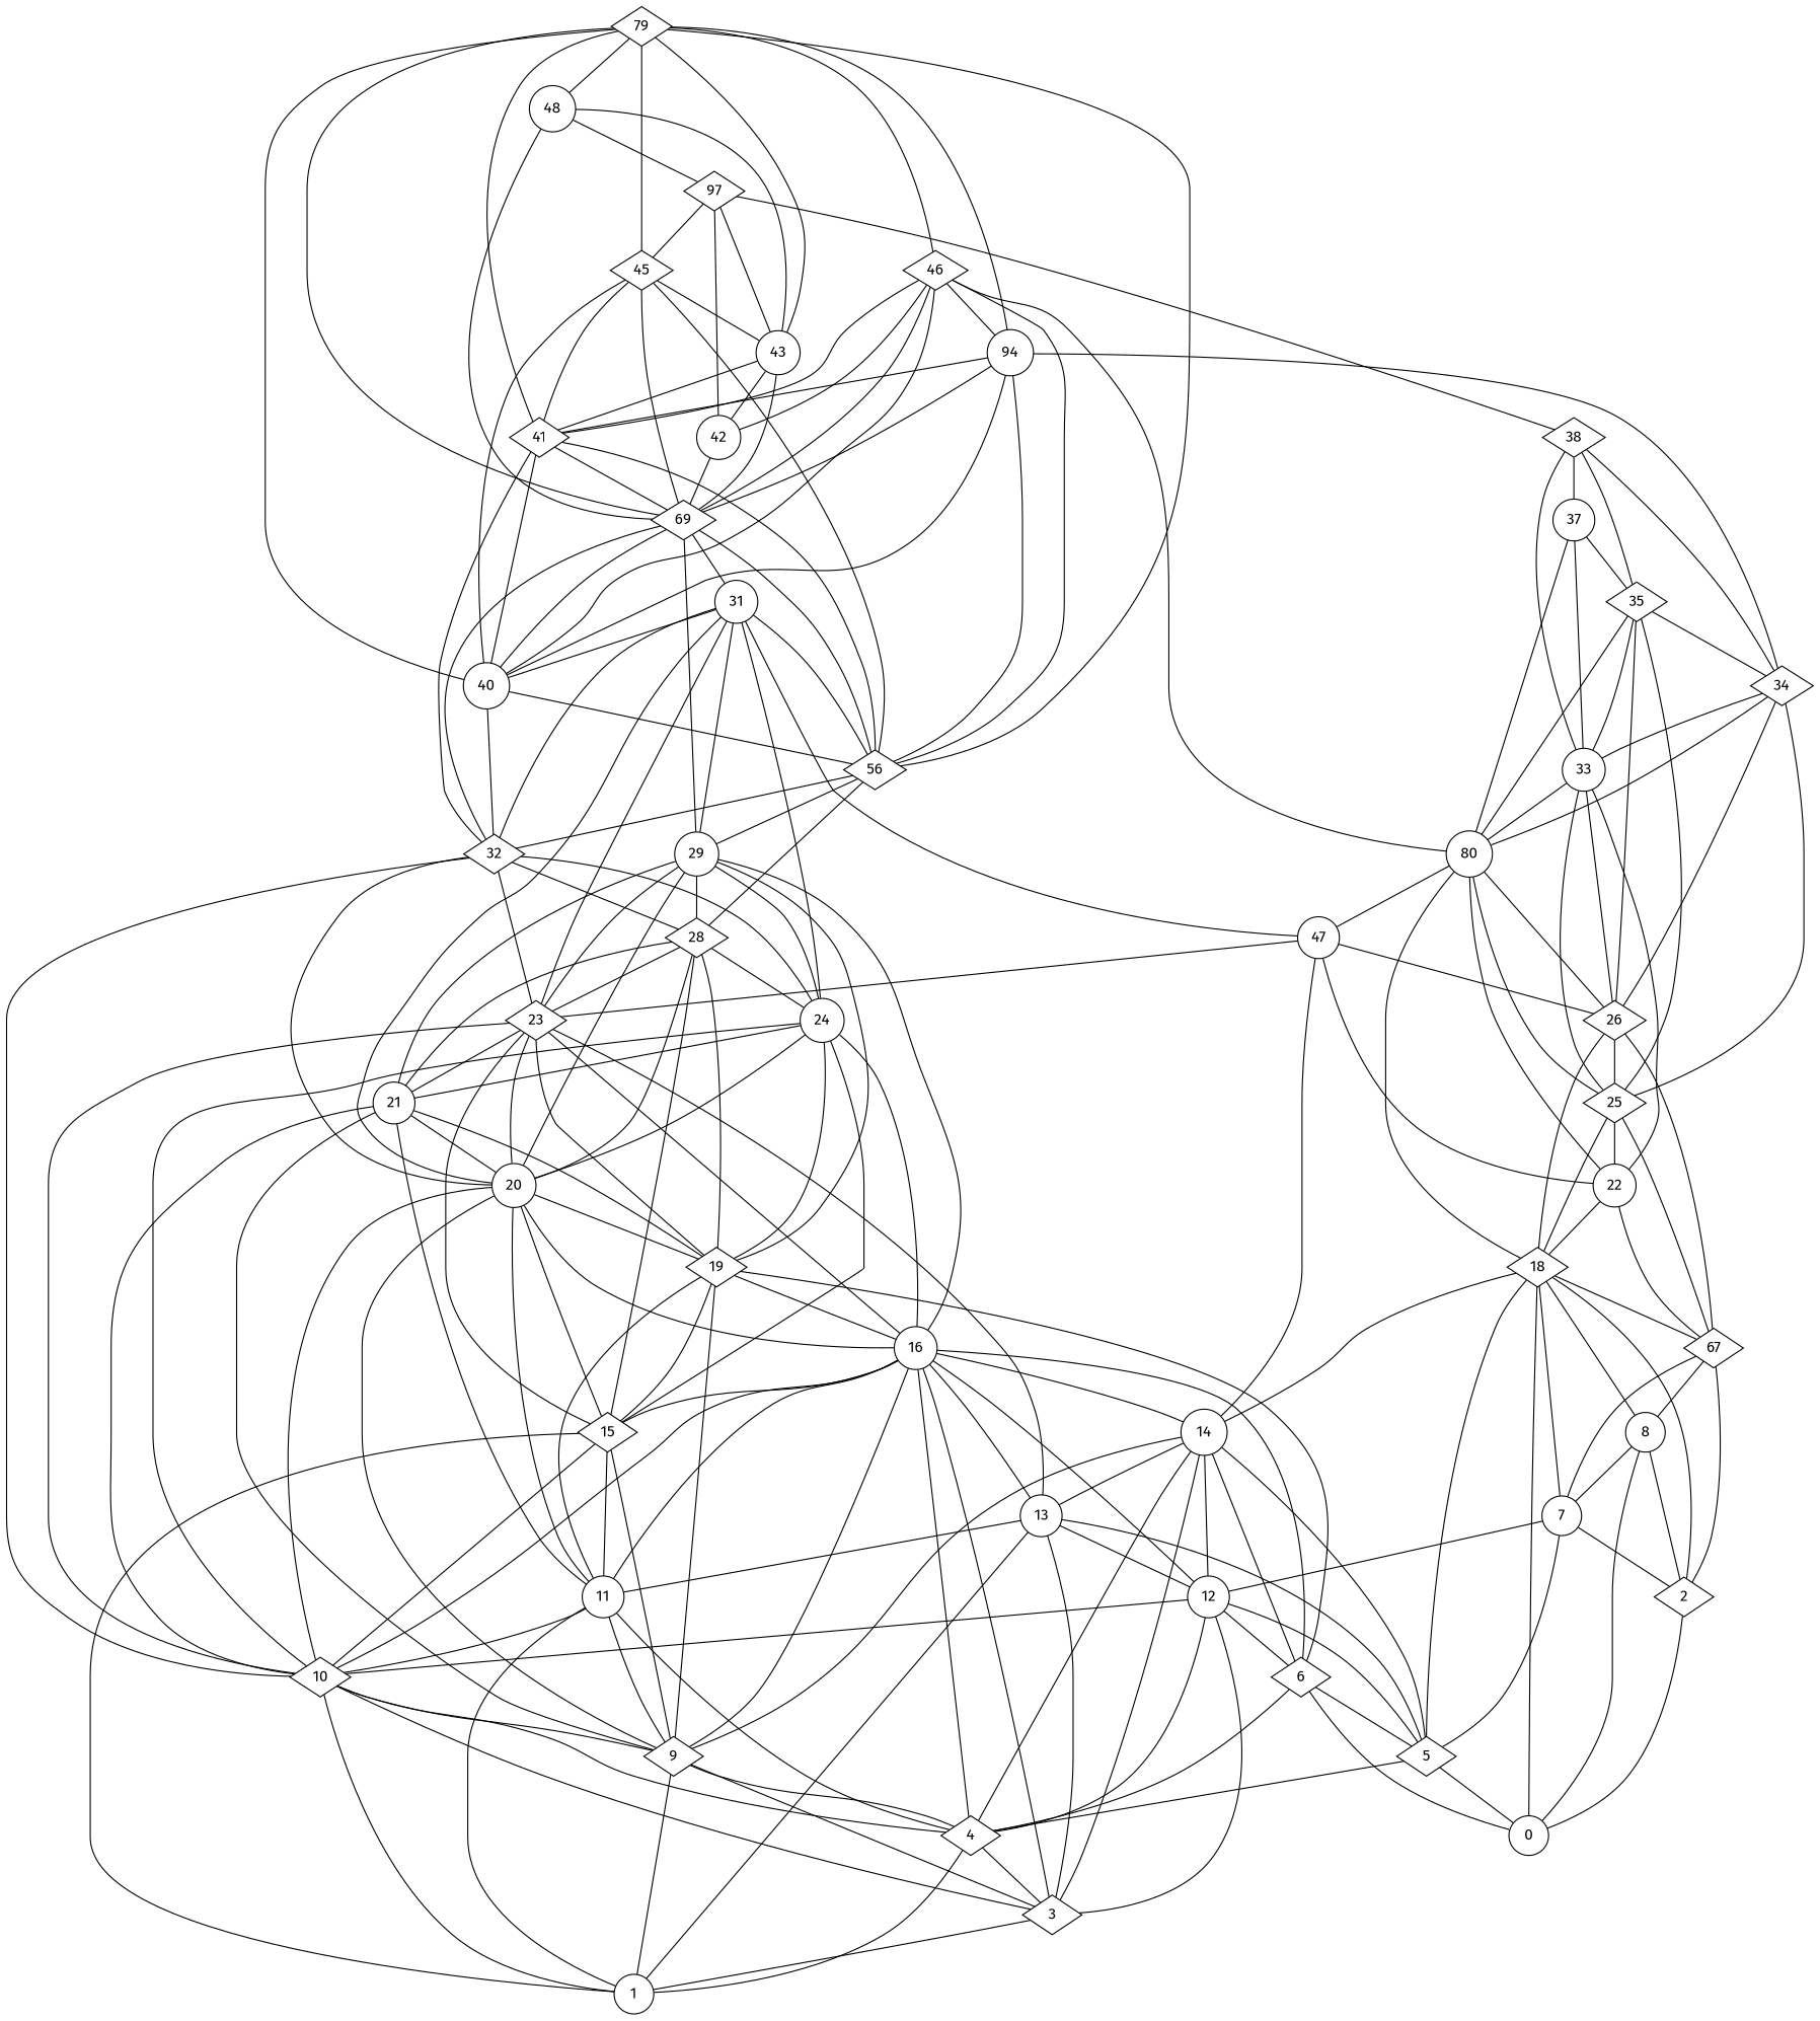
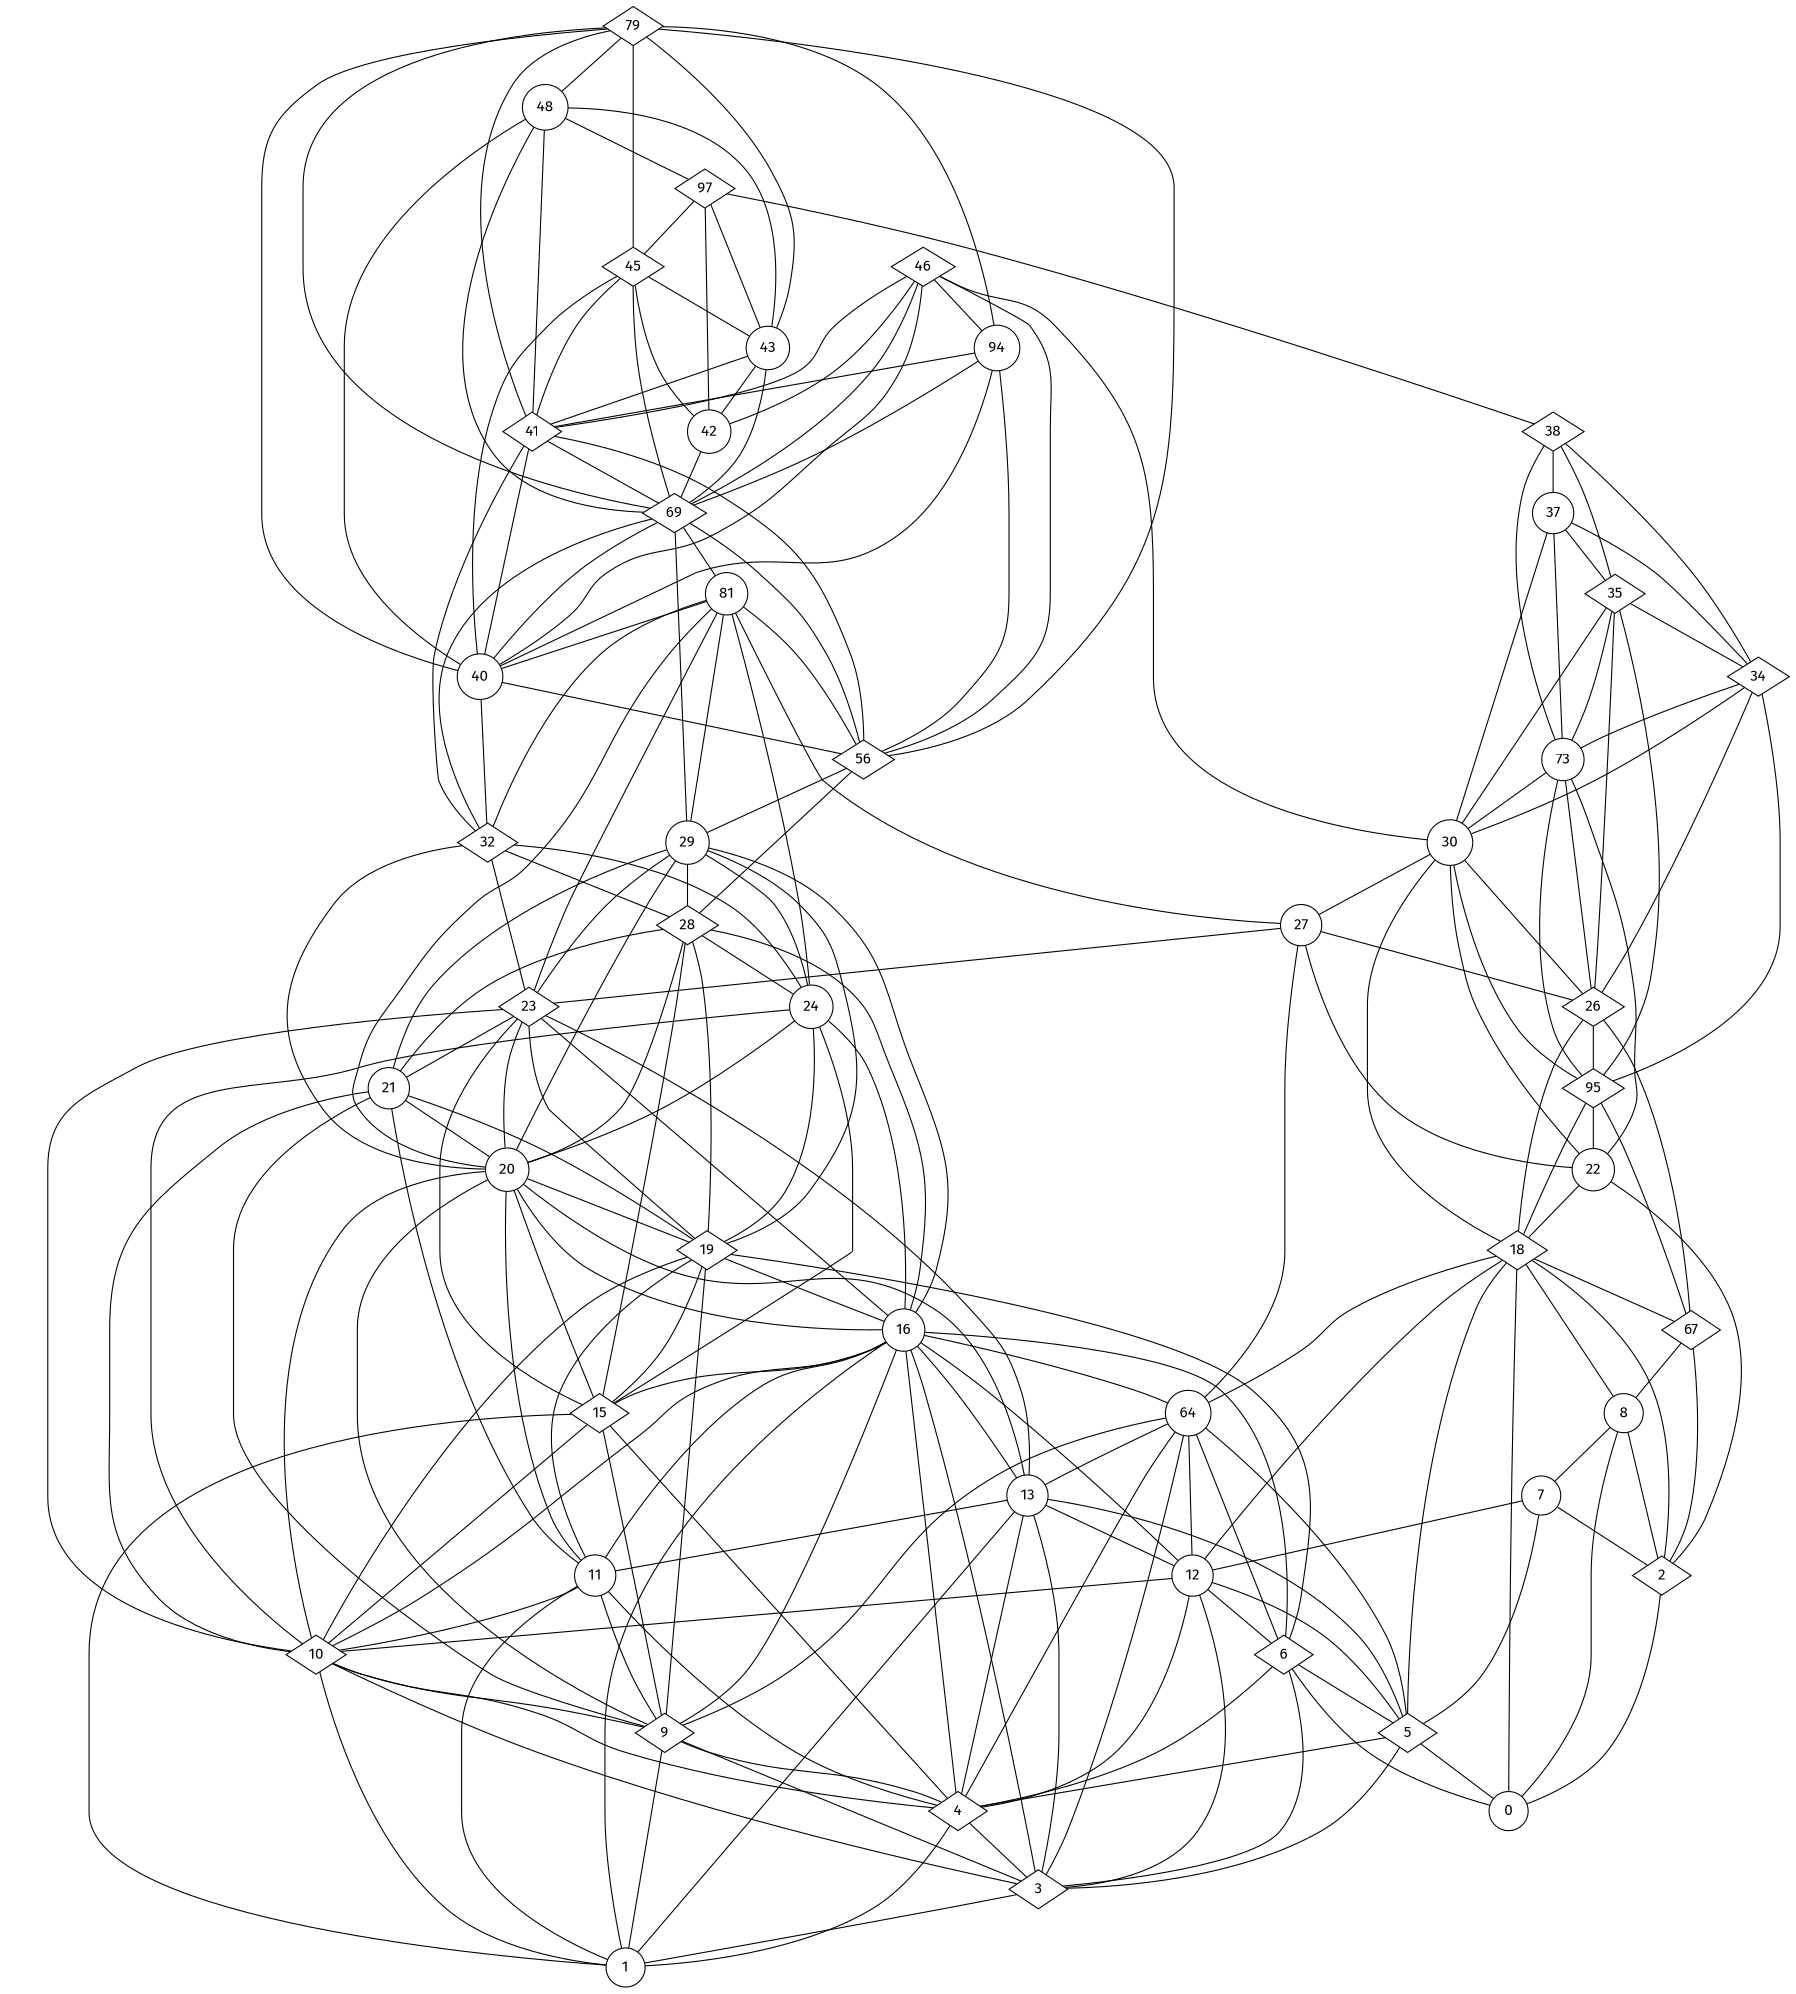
  graph {
    fontname="Fira Sans"
    node [fontname="Fira Sans" shape=diamond]
    edge [fontname="Fira Sans"]
    0 [shape=circle x=0.00915134255335892 y=0.826888020774187]
    1 [shape=circle x=0.042541385201976 y=0.210136762894653]
    2 [x=0.0664543817456703 y=0.964790935578959]
    3 [x=0.0702434272150114 y=0.409127852143653]
    4 [x=0.0861896613545693 y=0.405380666505705]
    5 [x=0.104548791330931 y=0.651821926836642]
    6 [x=0.115085024450314 y=0.566250473077977]
    7 [shape=circle x=0.120494399640808 y=0.948376526586259]
    12 [shape=circle x=0.201573680780591 y=0.500335124094063]
    8 [shape=circle x=0.169075359320942 y=0.995881807488236]
    9 [x=0.188257787571883 y=0.155083785752705]
    10 [x=0.196876167267734 y=0.213214842537009]
    11 [shape=circle x=0.197813433751276 y=0.141901000294707]
    13 [shape=circle x=0.236387834596883 y=0.4337930979145]
-   14 [shape=circle x=0.238104449854026 y=0.618068912769736]
+   14 [shape=circle x=0.238104449854026 y=0.618068912769736 label=64]
    15 [x=0.243984152959021 y=0.0965153162953356]
    16 [shape=circle x=0.271838145469794 y=0.344399832800515]
    n18 [label=67 x=0.302092758414853 y=0.996552794953955]
    18 [x=0.30372090551827 y=0.808325658835774]
    19 [x=0.402339279252444 y=0.0884830019478211]
    20 [shape=circle x=0.403276225046978 y=0.216277142656028]
    21 [shape=circle x=0.442828527118879 y=0.051785375118049]
    22 [shape=circle x=0.443672235434154 y=0.842920684103139]
    23 [x=0.476028435862585 y=0.265417536894364]
    24 [shape=circle x=0.484466541805195 y=0.24416524881946]
-   25 [x=0.507569867516877 y=0.996025305871572]
+   25 [x=0.507569867516877 y=0.996025305871572 label=95]
    26 [x=0.515333534350238 y=0.795878420496889]
-   27 [shape=circle x=0.523474962016244 y=0.558130550702562 label=47]
+   27 [shape=circle x=0.523474962016244 y=0.558130550702562]
    28 [x=0.532797907841343 y=0.168738876888467]
    29 [shape=circle x=0.538658744057411 y=0.237963467746882]
-   30 [shape=circle x=0.576338791449424 y=0.841640694196173 label=80]
-   31 [shape=circle x=0.576567888271546 y=0.33797179384922]
+   30 [shape=circle x=0.576338791449424 y=0.841640694196173]
+   31 [shape=circle x=0.576567888271546 y=0.33797179384922 label=81]
    40 [shape=circle x=0.862314994957116 y=0.185034872102698]
    32 [x=0.650733496676253 y=0.286172449153896]
-   33 [shape=circle x=0.673800276732398 y=0.953224688910052]
+   33 [shape=circle x=0.673800276732398 y=0.953224688910052 label=73]
    34 [x=0.743898908433267 y=0.84021467721626]
    35 [x=0.765196282672194 y=0.937064297556359]
    n38 [label=56 x=0.773414067179793 y=0.149056066756365]
    37 [shape=circle x=0.819707170841164 y=0.957681662691468]
    38 [x=0.827555219278718 y=0.83429426851779]
    n41 [label=69 x=0.82906377158089 y=0.268706499698975]
    41 [x=0.877752182630652 y=0.234627717566438]
    42 [shape=circle x=0.911104114332182 y=0.537560903056755]
    43 [shape=circle x=0.913632682681528 y=0.490419053461313]
    n45 [label=94 shape=circle x=0.940063904883296 y=0.0746790064760304]
    45 [x=0.955518830020256 y=0.460970916695721]
    46 [x=0.96103012863946 y=0.0751851004914614]
    n48 [label=97 x=0.969351258979501 y=0.642087837743011]
    48 [shape=circle x=0.975359735643486 y=0.453259686322563]
    n50 [label=79 x=0.984874848679274 y=0.245586059549463]
    2 -- 0
    3 -- 1
    4 -- 1
    4 -- 3
    5 -- 0
+   5 -- 3
    5 -- 4
    6 -- 0
+   6 -- 3
    6 -- 4
    6 -- 5
    7 -- 2
    7 -- 5
    7 -- 12
    12 -- 3
    12 -- 4
    12 -- 5
    12 -- 6
    12 -- 10
    8 -- 0
    8 -- 2
    8 -- 7
    9 -- 1
    9 -- 3
    9 -- 4
    10 -- 1
    10 -- 3
    10 -- 4
    10 -- 9
    11 -- 1
    11 -- 4
    11 -- 9
    11 -- 10
    13 -- 1
    13 -- 3
+   13 -- 4
    13 -- 5
    13 -- 12
    13 -- 11
    14 -- 3
    14 -- 4
    14 -- 5
    14 -- 6
    14 -- 12
    14 -- 9
    14 -- 13
    15 -- 1
    15 -- 9
    15 -- 10
-   15 -- 11
+   15 -- 4
+   16 -- 1
    16 -- 3
    16 -- 4
    16 -- 6
    16 -- 12
    16 -- 9
    16 -- 10
    16 -- 11
    16 -- 13
    16 -- 14
    16 -- 15
    n18 -- 2
-   n18 -- 7
    n18 -- 8
    18 -- 0
    18 -- 2
    18 -- 5
-   18 -- 7
+   18 -- 12
    18 -- 8
    18 -- 14
    18 -- n18
    19 -- 6
    19 -- 9
-   32 -- 10
+   19 -- 10
    19 -- 11
    19 -- 15
    19 -- 16
    20 -- 9
    20 -- 10
    20 -- 11
+   20 -- 13
    20 -- 15
    20 -- 16
    20 -- 19
    21 -- 9
    21 -- 10
    21 -- 11
    21 -- 19
    21 -- 20
-   22 -- n18
+   22 -- 2
    22 -- 18
    23 -- 10
    23 -- 13
    23 -- 15
    23 -- 16
    23 -- 19
    23 -- 20
    23 -- 21
    24 -- 10
    24 -- 15
    24 -- 16
    24 -- 19
    24 -- 20
-   24 -- 21
    25 -- n18
    25 -- 18
    25 -- 22
    26 -- n18
    26 -- 18
    26 -- 25
    27 -- 14
    27 -- 22
    27 -- 23
    27 -- 26
    28 -- 15
    28 -- 19
    28 -- 20
    28 -- 21
-   28 -- 23
+   28 -- 16
    28 -- 24
    29 -- 16
    29 -- 19
    29 -- 20
    29 -- 21
    29 -- 23
    29 -- 24
    29 -- 28
    30 -- 18
    30 -- 22
    30 -- 25
    30 -- 26
    30 -- 27
    31 -- 20
    31 -- 23
    31 -- 24
    31 -- 27
    31 -- 29
    31 -- 40
    40 -- 32
    40 -- n38
    40 -- n41
    32 -- 20
    32 -- 23
    32 -- 24
    32 -- 28
    32 -- 31
    33 -- 22
    33 -- 25
    33 -- 26
    33 -- 30
    34 -- 25
    34 -- 26
    34 -- 30
    34 -- 33
    35 -- 25
    35 -- 26
    35 -- 30
    35 -- 33
    35 -- 34
    n38 -- 28
    n38 -- 29
    n38 -- 31
-   n38 -- 32
    37 -- 30
    37 -- 33
-   n45 -- 34
+   37 -- 34
    37 -- 35
    38 -- 33
    38 -- 34
    38 -- 35
    38 -- 37
    n41 -- 29
    n41 -- 31
    n41 -- 32
    n41 -- n38
    41 -- 40
    41 -- 32
    41 -- n38
    41 -- n41
    42 -- n41
    43 -- n41
    43 -- 41
    43 -- 42
    n45 -- 40
    n45 -- n38
    n45 -- n41
    n45 -- 41
    45 -- 40
    45 -- n41
    45 -- 41
-   45 -- n38
+   45 -- 42
    45 -- 43
    46 -- 30
    46 -- 40
    46 -- n38
    46 -- n41
    46 -- 41
    46 -- 42
    46 -- n45
    n48 -- 38
    n48 -- 42
    n48 -- 43
    n48 -- 45
+   48 -- 40
    48 -- n41
+   48 -- 41
    48 -- 43
    48 -- n48
    n50 -- 40
    n50 -- n38
    n50 -- n41
    n50 -- 41
    n50 -- 43
    n50 -- n45
    n50 -- 45
-   n50 -- 46
    n50 -- 48
  }
